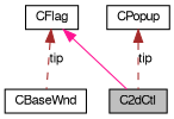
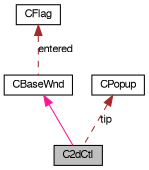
  digraph {
    node [color=black fillcolor=white fontname=FreeSans fontsize=10 shape=record style=filled]
    edge [color=brown dir=back fontname=FreeSans fontsize=10 labelfontname=FreeSans labelfontsize=10 style=dashed]
    n1 [fillcolor=grey75 fontcolor=black height=0.2 label=C2dCtl width=0.4]
    n2 [height=0.2 label=CBaseWnd width=0.4]
    n3 [height=0.2 label=CFlag width=0.4]
    n4 [height=0.2 label=CPopup width=0.4]
-   n3 -> n1 [color=deeppink style=solid]
-   n3 -> n2 [label=tip]
+   n2 -> n1 [color=deeppink style=solid]
+   n3 -> n2 [label=entered]
    n4 -> n1 [label=tip]
  }
